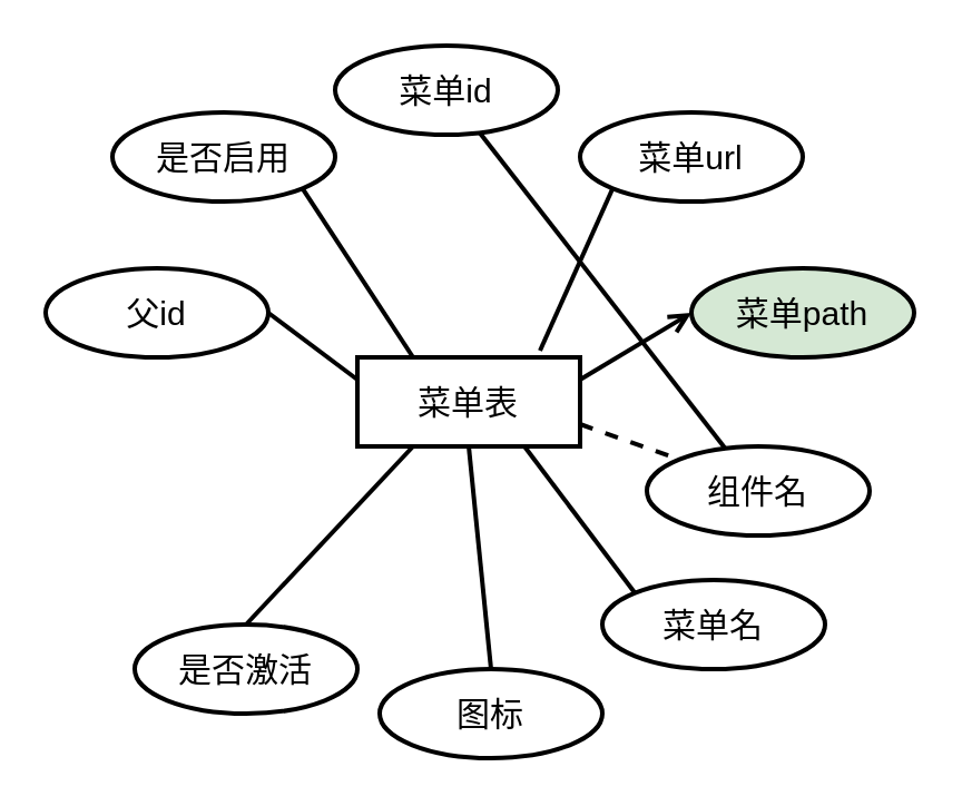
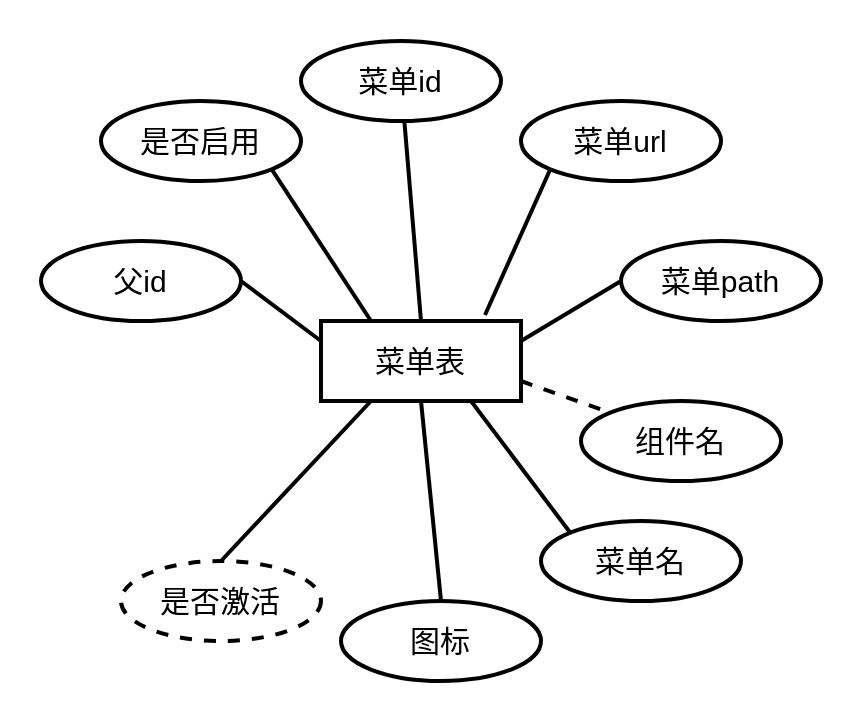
  <mxCell id="0" />
  <mxCell id="1" parent="0" />
  <mxCell id="2" value="菜单表" style="whiteSpace=wrap;html=1;align=center;strokeWidth=2;fontSize=15;" vertex="1" parent="1"><mxGeometry x="160" y="160" width="100" height="40" as="geometry" /></mxCell>
  <mxCell id="3" value="菜单url" style="ellipse;whiteSpace=wrap;html=1;align=center;strokeWidth=2;fontSize=15;" vertex="1" parent="1"><mxGeometry x="260" y="50" width="100" height="40" as="geometry" /></mxCell>
  <mxCell id="4" value="父id" style="ellipse;whiteSpace=wrap;html=1;align=center;strokeWidth=2;fontSize=15;" vertex="1" parent="1"><mxGeometry x="20" y="120" width="100" height="40" as="geometry" /></mxCell>
  <mxCell id="5" value="图标" style="ellipse;whiteSpace=wrap;html=1;align=center;strokeWidth=2;fontSize=15;" vertex="1" parent="1"><mxGeometry x="170" y="300" width="100" height="40" as="geometry" /></mxCell>
  <mxCell id="6" value="菜单名" style="ellipse;whiteSpace=wrap;html=1;align=center;strokeWidth=2;fontSize=15;" vertex="1" parent="1"><mxGeometry x="270" y="260" width="100" height="40" as="geometry" /></mxCell>
  <mxCell id="7" value="组件名" style="ellipse;whiteSpace=wrap;html=1;align=center;strokeWidth=2;fontSize=15;" vertex="1" parent="1"><mxGeometry x="290" y="200" width="100" height="40" as="geometry" /></mxCell>
  <mxCell id="8" value="是否启用" style="ellipse;whiteSpace=wrap;html=1;align=center;strokeWidth=2;fontSize=15;" vertex="1" parent="1"><mxGeometry x="50" y="50" width="100" height="40" as="geometry" /></mxCell>
- <mxCell id="9" value="是否激活" style="ellipse;whiteSpace=wrap;html=1;align=center;strokeWidth=2;fontSize=15;" vertex="1" parent="1"><mxGeometry x="60" y="280" width="100" height="40" as="geometry" /></mxCell>
+ <mxCell id="9" value="是否激活" style="ellipse;whiteSpace=wrap;html=1;align=center;strokeWidth=2;fontSize=15;dashed=1;" vertex="1" parent="1"><mxGeometry x="60" y="280" width="100" height="40" as="geometry" /></mxCell>
  <mxCell id="10" value="菜单id" style="ellipse;whiteSpace=wrap;html=1;align=center;strokeWidth=2;fontSize=15;" vertex="1" parent="1"><mxGeometry x="150" y="20" width="100" height="40" as="geometry" /></mxCell>
- <mxCell id="11" value="菜单path" style="ellipse;whiteSpace=wrap;html=1;align=center;strokeWidth=2;fontSize=15;fillColor=#d5e8d4;" vertex="1" parent="1"><mxGeometry x="310" y="120" width="100" height="40" as="geometry" /></mxCell>
- <mxCell id="12" value="" style="endArrow=none;html=1;rounded=0;fontSize=15;strokeWidth=2;" edge="1" parent="1" source="10" target="7"><mxGeometry relative="1" as="geometry"><mxPoint x="20" y="-10" as="sourcePoint" /><mxPoint x="180" y="-10" as="targetPoint" /></mxGeometry></mxCell>
+ <mxCell id="11" value="菜单path" style="ellipse;whiteSpace=wrap;html=1;align=center;strokeWidth=2;fontSize=15;" vertex="1" parent="1"><mxGeometry x="310" y="120" width="100" height="40" as="geometry" /></mxCell>
+ <mxCell id="12" value="" style="endArrow=none;html=1;rounded=0;fontSize=15;strokeWidth=2;entryX=0.5;entryY=0;entryDx=0;entryDy=0;" edge="1" parent="1" source="10" target="2"><mxGeometry relative="1" as="geometry"><mxPoint x="20" y="-10" as="sourcePoint" /><mxPoint x="180" y="-10" as="targetPoint" /></mxGeometry></mxCell>
  <mxCell id="13" value="" style="endArrow=none;html=1;rounded=0;fontSize=15;strokeWidth=2;entryX=0.82;entryY=-0.075;entryDx=0;entryDy=0;exitX=0;exitY=1;exitDx=0;exitDy=0;entryPerimeter=0;" edge="1" parent="1" source="3" target="2"><mxGeometry relative="1" as="geometry"><mxPoint x="211.666" y="69.989" as="sourcePoint" /><mxPoint x="220" y="170" as="targetPoint" /></mxGeometry></mxCell>
- <mxCell id="14" value="" style="endArrow=open;html=1;rounded=0;fontSize=15;strokeWidth=2;entryX=0;entryY=0.5;entryDx=0;entryDy=0;exitX=1;exitY=0.25;exitDx=0;exitDy=0;" edge="1" parent="1" source="2" target="11"><mxGeometry relative="1" as="geometry"><mxPoint x="221.666" y="79.989" as="sourcePoint" /><mxPoint x="230" y="180" as="targetPoint" /></mxGeometry></mxCell>
+ <mxCell id="14" value="" style="endArrow=none;html=1;rounded=0;fontSize=15;strokeWidth=2;entryX=0;entryY=0.5;entryDx=0;entryDy=0;exitX=1;exitY=0.25;exitDx=0;exitDy=0;" edge="1" parent="1" source="2" target="11"><mxGeometry relative="1" as="geometry"><mxPoint x="221.666" y="79.989" as="sourcePoint" /><mxPoint x="230" y="180" as="targetPoint" /></mxGeometry></mxCell>
  <mxCell id="15" value="" style="endArrow=none;html=1;rounded=0;fontSize=15;strokeWidth=2;entryX=0;entryY=0;entryDx=0;entryDy=0;exitX=1;exitY=0.75;exitDx=0;exitDy=0;dashed=1;" edge="1" parent="1" source="2" target="7"><mxGeometry relative="1" as="geometry"><mxPoint x="231.666" y="89.989" as="sourcePoint" /><mxPoint x="240" y="190" as="targetPoint" /></mxGeometry></mxCell>
  <mxCell id="16" value="" style="endArrow=none;html=1;rounded=0;fontSize=15;strokeWidth=2;entryX=0;entryY=0;entryDx=0;entryDy=0;exitX=0.75;exitY=1;exitDx=0;exitDy=0;" edge="1" parent="1" source="2" target="6"><mxGeometry relative="1" as="geometry"><mxPoint x="241.666" y="99.989" as="sourcePoint" /><mxPoint x="250" y="200" as="targetPoint" /></mxGeometry></mxCell>
  <mxCell id="17" value="" style="endArrow=none;html=1;rounded=0;fontSize=15;strokeWidth=2;entryX=0.5;entryY=0;entryDx=0;entryDy=0;exitX=0.5;exitY=1;exitDx=0;exitDy=0;" edge="1" parent="1" source="2" target="5"><mxGeometry relative="1" as="geometry"><mxPoint x="251.666" y="109.989" as="sourcePoint" /><mxPoint x="260" y="210" as="targetPoint" /></mxGeometry></mxCell>
  <mxCell id="18" value="" style="endArrow=none;html=1;rounded=0;fontSize=15;strokeWidth=2;entryX=0;entryY=0.25;entryDx=0;entryDy=0;exitX=1;exitY=0.5;exitDx=0;exitDy=0;" edge="1" parent="1" source="4" target="2"><mxGeometry relative="1" as="geometry"><mxPoint x="211.666" y="69.989" as="sourcePoint" /><mxPoint x="220" y="170" as="targetPoint" /></mxGeometry></mxCell>
  <mxCell id="19" value="" style="endArrow=none;html=1;rounded=0;fontSize=15;strokeWidth=2;entryX=0.25;entryY=0;entryDx=0;entryDy=0;exitX=1;exitY=1;exitDx=0;exitDy=0;" edge="1" parent="1" source="8" target="2"><mxGeometry relative="1" as="geometry"><mxPoint x="221.666" y="79.989" as="sourcePoint" /><mxPoint x="230" y="180" as="targetPoint" /></mxGeometry></mxCell>
  <mxCell id="20" value="" style="endArrow=none;html=1;rounded=0;fontSize=15;strokeWidth=2;entryX=0.5;entryY=0;entryDx=0;entryDy=0;exitX=0.25;exitY=1;exitDx=0;exitDy=0;" edge="1" parent="1" source="2" target="9"><mxGeometry relative="1" as="geometry"><mxPoint x="241.666" y="99.989" as="sourcePoint" /><mxPoint x="250" y="200" as="targetPoint" /></mxGeometry></mxCell>
